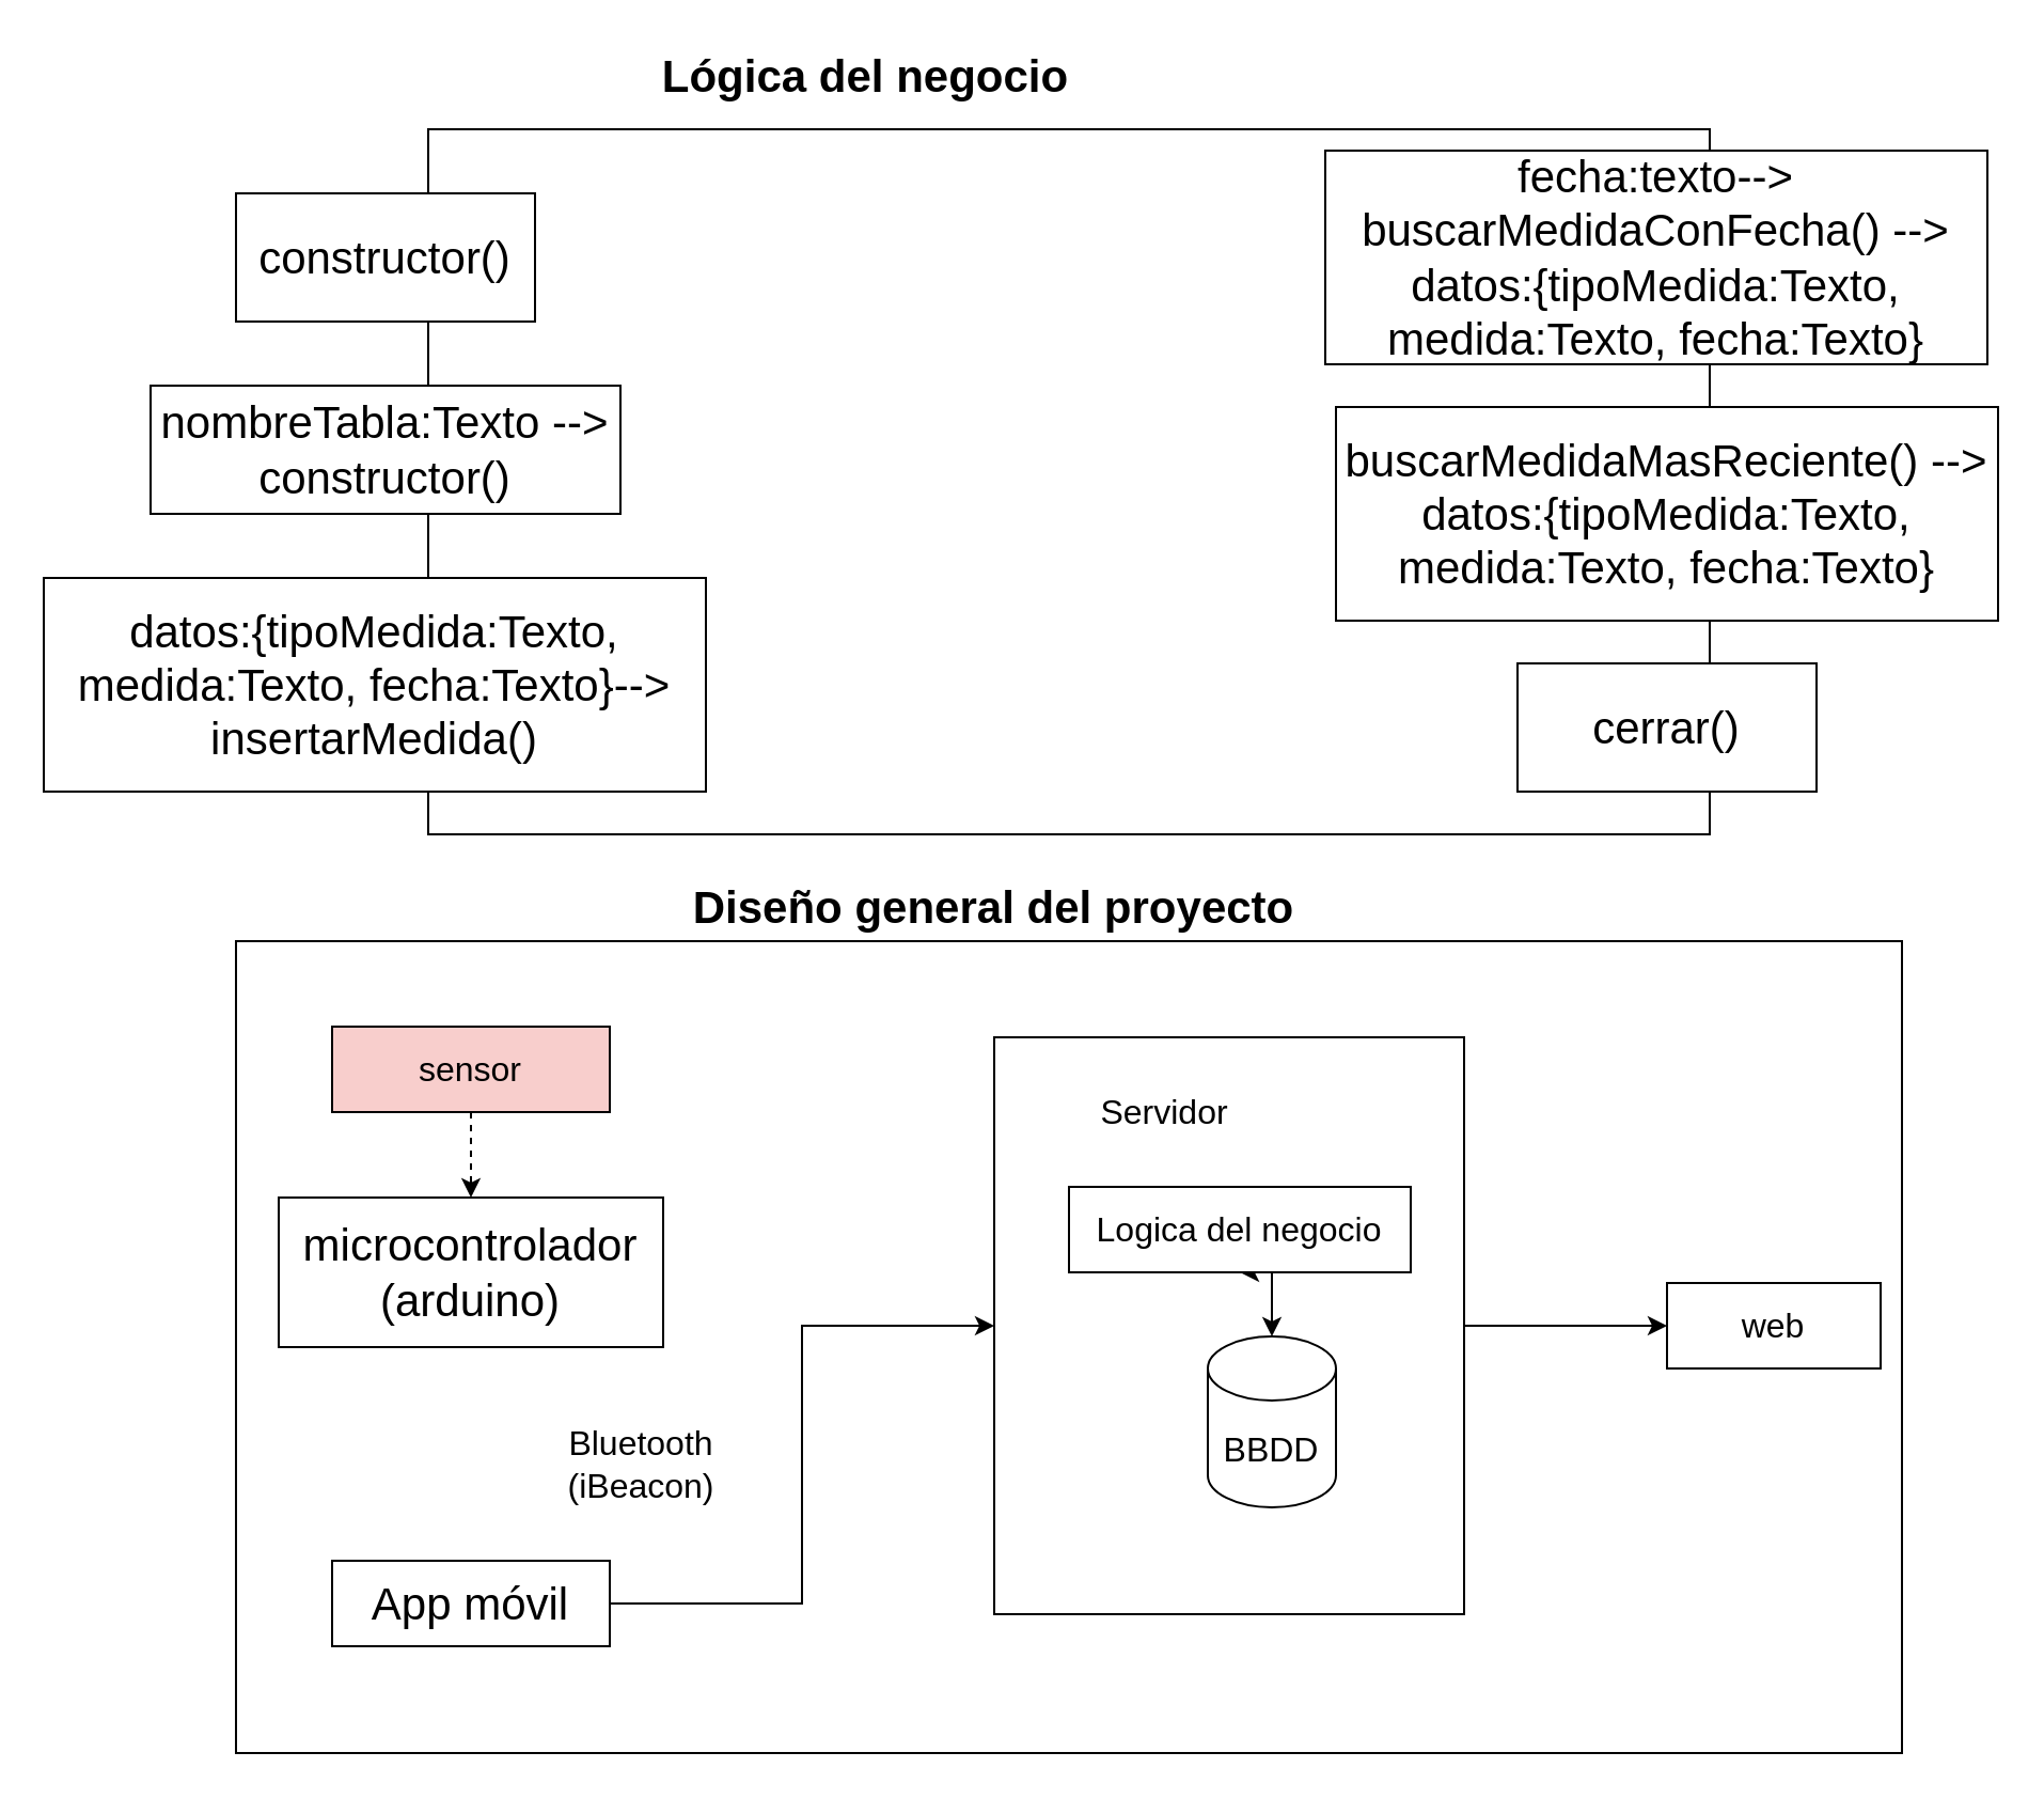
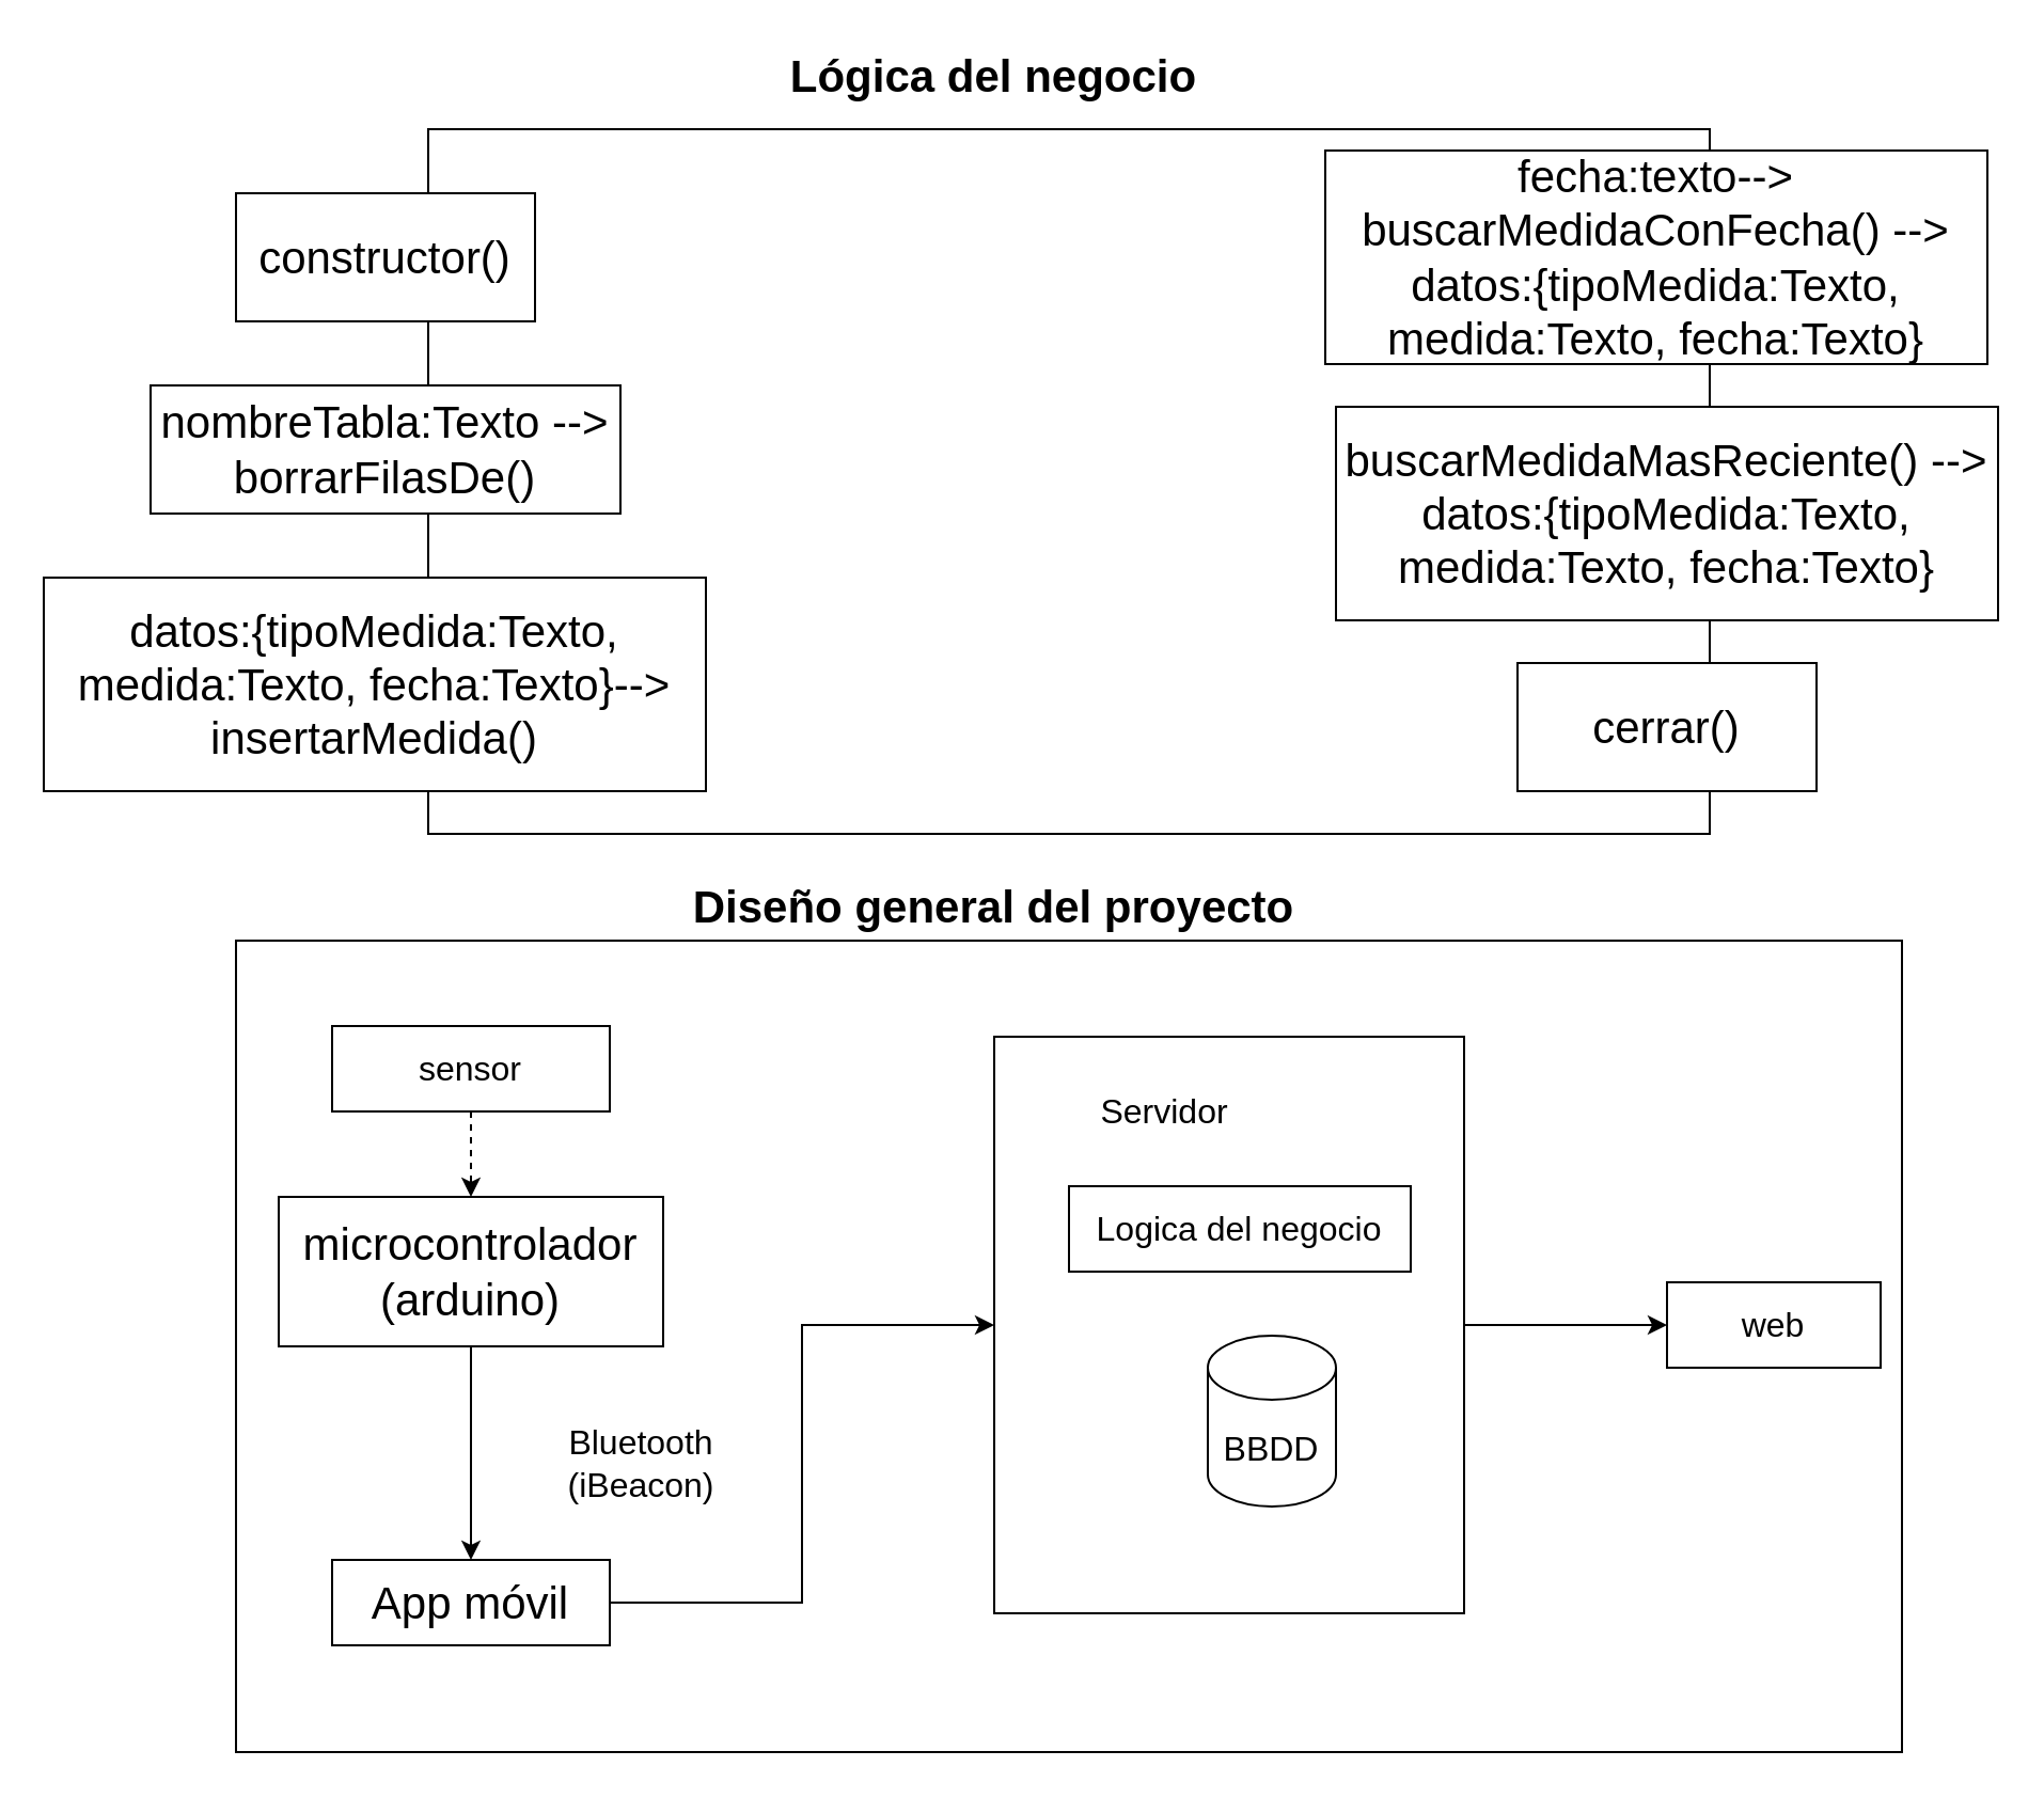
  <mxCell id="0" />
  <mxCell id="1" parent="0" />
- <mxCell id="2" value="&lt;b&gt;&lt;font style=&quot;font-size: 21px;&quot;&gt;Lógica del negocio&lt;/font&gt;&lt;/b&gt;" style="text;html=1;strokeColor=none;fillColor=none;align=center;verticalAlign=middle;whiteSpace=wrap;rounded=0;" parent="1" vertex="1"><mxGeometry x="290" y="20" width="230" height="30" as="geometry" /></mxCell>
+ <mxCell id="2" value="&lt;b&gt;&lt;font style=&quot;font-size: 21px;&quot;&gt;Lógica del negocio&lt;/font&gt;&lt;/b&gt;" style="text;html=1;strokeColor=none;fillColor=none;align=center;verticalAlign=middle;whiteSpace=wrap;rounded=0;" parent="1" vertex="1"><mxGeometry x="350" y="20" width="230" height="30" as="geometry" /></mxCell>
  <mxCell id="3" value="" style="rounded=0;whiteSpace=wrap;html=1;fontSize=21;" parent="1" vertex="1"><mxGeometry x="200" y="60" width="600" height="330" as="geometry" /></mxCell>
  <mxCell id="4" value="constructor()" style="rounded=0;whiteSpace=wrap;html=1;fontSize=21;" parent="1" vertex="1"><mxGeometry x="110" y="90" width="140" height="60" as="geometry" /></mxCell>
- <mxCell id="5" value="nombreTabla:Texto --&amp;gt;&lt;br&gt;constructor()" style="rounded=0;whiteSpace=wrap;html=1;fontSize=21;" parent="1" vertex="1"><mxGeometry x="70" y="180" width="220" height="60" as="geometry" /></mxCell>
+ <mxCell id="5" value="nombreTabla:Texto --&amp;gt;&lt;br&gt;borrarFilasDe()" style="rounded=0;whiteSpace=wrap;html=1;fontSize=21;" parent="1" vertex="1"><mxGeometry x="70" y="180" width="220" height="60" as="geometry" /></mxCell>
  <mxCell id="6" value="datos:{tipoMedida:Texto, medida:Texto, fecha:Texto}--&amp;gt;&lt;br&gt;insertarMedida()" style="rounded=0;whiteSpace=wrap;html=1;fontSize=21;" parent="1" vertex="1"><mxGeometry x="20" y="270" width="310" height="100" as="geometry" /></mxCell>
  <mxCell id="7" value="fecha:texto--&amp;gt;&lt;br&gt;buscarMedidaConFecha() --&amp;gt;&lt;br&gt;datos:{tipoMedida:Texto, medida:Texto, fecha:Texto}" style="rounded=0;whiteSpace=wrap;html=1;fontSize=21;" vertex="1" parent="1"><mxGeometry x="620" y="70" width="310" height="100" as="geometry" /></mxCell>
  <mxCell id="8" value="buscarMedidaMasReciente() --&amp;gt;&lt;br&gt;datos:{tipoMedida:Texto, medida:Texto, fecha:Texto}" style="rounded=0;whiteSpace=wrap;html=1;fontSize=21;" vertex="1" parent="1"><mxGeometry x="625" y="190" width="310" height="100" as="geometry" /></mxCell>
  <mxCell id="9" value="cerrar()" style="rounded=0;whiteSpace=wrap;html=1;fontSize=21;" vertex="1" parent="1"><mxGeometry x="710" y="310" width="140" height="60" as="geometry" /></mxCell>
  <mxCell id="10" value="&lt;b&gt;&lt;font style=&quot;font-size: 21px;&quot;&gt;Diseño general del proyecto&lt;/font&gt;&lt;/b&gt;" style="text;html=1;strokeColor=none;fillColor=none;align=center;verticalAlign=middle;whiteSpace=wrap;rounded=0;" vertex="1" parent="1"><mxGeometry x="260" y="409" width="410" height="30" as="geometry" /></mxCell>
  <mxCell id="11" value="" style="rounded=0;whiteSpace=wrap;html=1;fontSize=21;" vertex="1" parent="1"><mxGeometry x="110" y="440" width="780" height="380" as="geometry" /></mxCell>
+ <mxCell id="12" style="edgeStyle=orthogonalEdgeStyle;rounded=0;orthogonalLoop=1;jettySize=auto;html=1;exitX=0.5;exitY=1;exitDx=0;exitDy=0;entryX=0.5;entryY=0;entryDx=0;entryDy=0;fontSize=16;" edge="1" parent="1" source="13" target="16"><mxGeometry relative="1" as="geometry" /></mxCell>
  <mxCell id="13" value="microcontrolador&lt;br&gt;(arduino)" style="rounded=0;whiteSpace=wrap;html=1;fontSize=21;" vertex="1" parent="1"><mxGeometry x="130" y="560" width="180" height="70" as="geometry" /></mxCell>
  <mxCell id="14" value="&lt;font style=&quot;font-size: 16px;&quot;&gt;Bluetooth (iBeacon)&lt;/font&gt;" style="text;html=1;strokeColor=none;fillColor=none;align=center;verticalAlign=middle;whiteSpace=wrap;rounded=0;" vertex="1" parent="1"><mxGeometry x="270" y="670" width="60" height="30" as="geometry" /></mxCell>
  <mxCell id="15" style="edgeStyle=orthogonalEdgeStyle;rounded=0;orthogonalLoop=1;jettySize=auto;html=1;exitX=1;exitY=0.5;exitDx=0;exitDy=0;entryX=0;entryY=0.5;entryDx=0;entryDy=0;fontSize=16;" edge="1" parent="1" source="16" target="20"><mxGeometry relative="1" as="geometry" /></mxCell>
  <mxCell id="16" value="App móvil" style="rounded=0;whiteSpace=wrap;html=1;fontSize=21;" vertex="1" parent="1"><mxGeometry x="155" y="730" width="130" height="40" as="geometry" /></mxCell>
  <mxCell id="17" style="edgeStyle=orthogonalEdgeStyle;rounded=0;orthogonalLoop=1;jettySize=auto;html=1;exitX=0.5;exitY=1;exitDx=0;exitDy=0;entryX=0.5;entryY=0;entryDx=0;entryDy=0;fontSize=16;dashed=1;" edge="1" parent="1" source="18" target="13"><mxGeometry relative="1" as="geometry" /></mxCell>
- <mxCell id="18" value="sensor" style="rounded=0;whiteSpace=wrap;html=1;fontSize=16;fillColor=#f8cecc;" vertex="1" parent="1"><mxGeometry x="155" y="480" width="130" height="40" as="geometry" /></mxCell>
+ <mxCell id="18" value="sensor" style="rounded=0;whiteSpace=wrap;html=1;fontSize=16;" vertex="1" parent="1"><mxGeometry x="155" y="480" width="130" height="40" as="geometry" /></mxCell>
  <mxCell id="19" style="edgeStyle=orthogonalEdgeStyle;rounded=0;orthogonalLoop=1;jettySize=auto;html=1;exitX=1;exitY=0.5;exitDx=0;exitDy=0;entryX=0;entryY=0.5;entryDx=0;entryDy=0;fontSize=16;startArrow=none;startFill=0;" edge="1" parent="1" source="20" target="25"><mxGeometry relative="1" as="geometry" /></mxCell>
  <mxCell id="20" value="" style="rounded=0;whiteSpace=wrap;html=1;fontSize=16;" vertex="1" parent="1"><mxGeometry x="465" y="485" width="220" height="270" as="geometry" /></mxCell>
  <mxCell id="21" value="Servidor" style="text;html=1;strokeColor=none;fillColor=none;align=center;verticalAlign=middle;whiteSpace=wrap;rounded=0;fontSize=16;" vertex="1" parent="1"><mxGeometry x="515" y="505" width="60" height="30" as="geometry" /></mxCell>
- <mxCell id="22" style="edgeStyle=orthogonalEdgeStyle;rounded=0;orthogonalLoop=1;jettySize=auto;html=1;exitX=0.5;exitY=1;exitDx=0;exitDy=0;entryX=0.5;entryY=0;entryDx=0;entryDy=0;entryPerimeter=0;fontSize=16;startArrow=classic;startFill=1;" edge="1" parent="1" source="23" target="24"><mxGeometry relative="1" as="geometry" /></mxCell>
  <mxCell id="23" value="Logica del negocio" style="rounded=0;whiteSpace=wrap;html=1;fontSize=16;" vertex="1" parent="1"><mxGeometry x="500" y="555" width="160" height="40" as="geometry" /></mxCell>
  <mxCell id="24" value="BBDD" style="shape=cylinder3;whiteSpace=wrap;html=1;boundedLbl=1;backgroundOutline=1;size=15;fontSize=16;" vertex="1" parent="1"><mxGeometry x="565" y="625" width="60" height="80" as="geometry" /></mxCell>
  <mxCell id="25" value="web" style="rounded=0;whiteSpace=wrap;html=1;fontSize=16;" vertex="1" parent="1"><mxGeometry x="780" y="600" width="100" height="40" as="geometry" /></mxCell>
